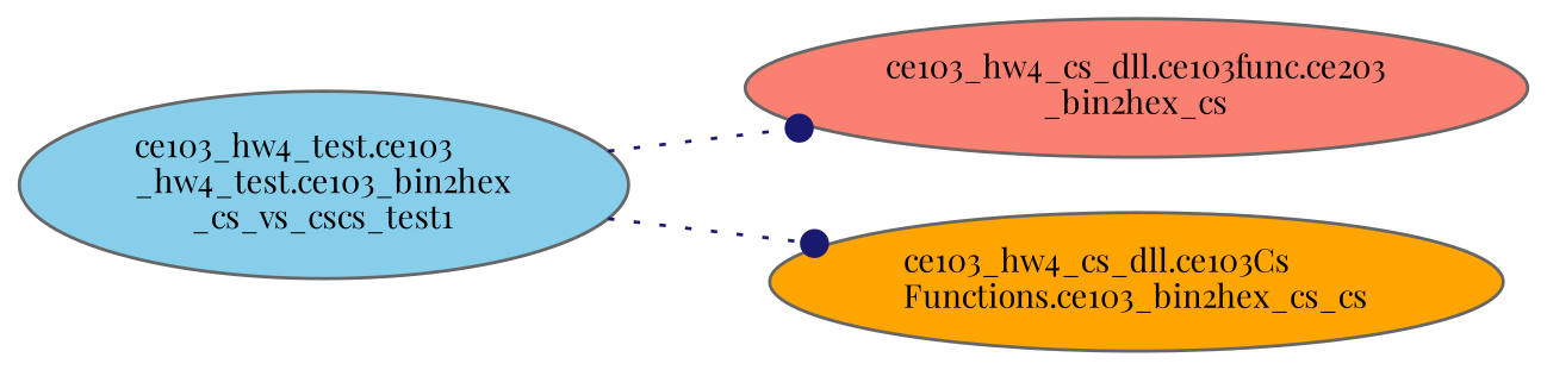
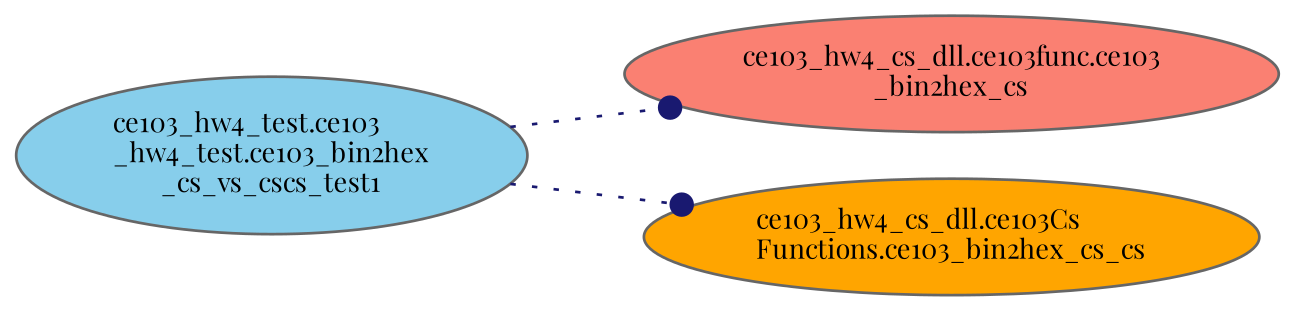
  digraph {
    fontname="Playfair Display"
    rankdir=LR
    node [color=gray40 fontname="Playfair Display" fontsize=10 shape=ellipse style=filled]
    edge [arrowhead=dot color=midnightblue fontname="Playfair Display" fontsize=10 labelfontname=Helvetica labelfontsize=10 style=dotted]
    n1 [fillcolor=skyblue fontcolor=black height=0.2 label="ce103_hw4_test.ce103\l_hw4_test.ce103_bin2hex\l_cs_vs_cscs_test1" width=0.4]
-   n2 [fillcolor=salmon height=0.2 label="ce103_hw4_cs_dll.ce103func.ce203\l_bin2hex_cs" width=0.4]
+   n2 [fillcolor=salmon height=0.2 label="ce103_hw4_cs_dll.ce103func.ce103\l_bin2hex_cs" width=0.4]
    n3 [fillcolor=orange height=0.2 label="ce103_hw4_cs_dll.ce103Cs\lFunctions.ce103_bin2hex_cs_cs" width=0.4]
    n1 -> n2
    n1 -> n3
  }
